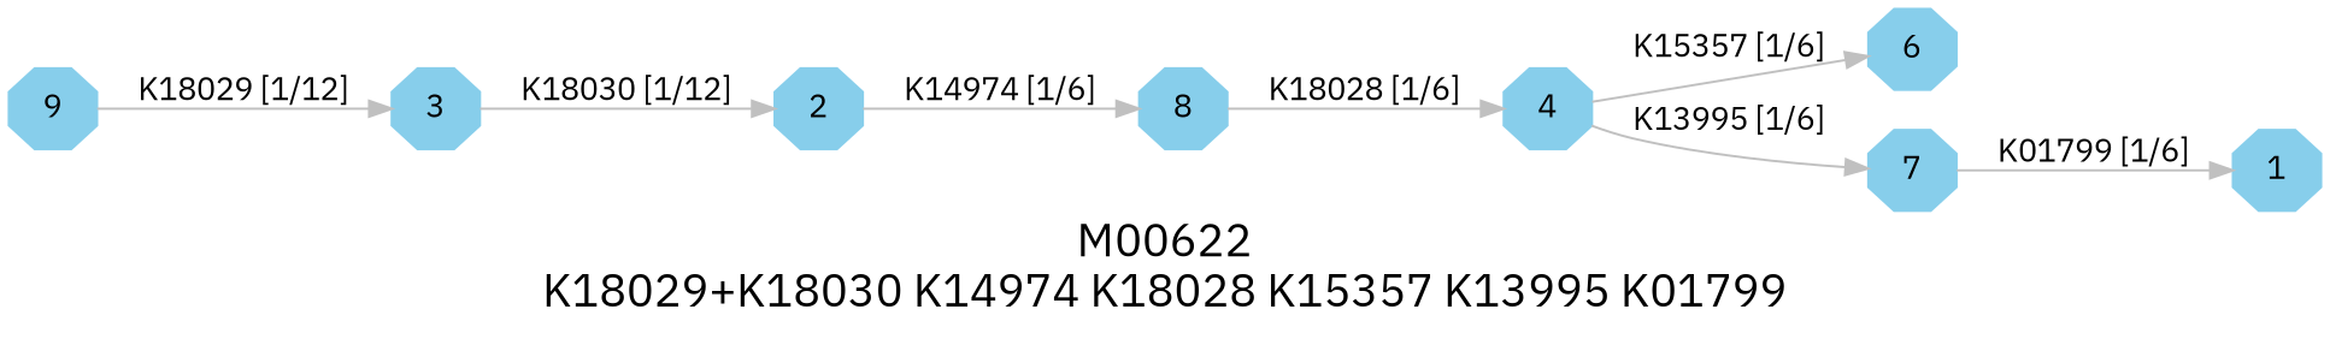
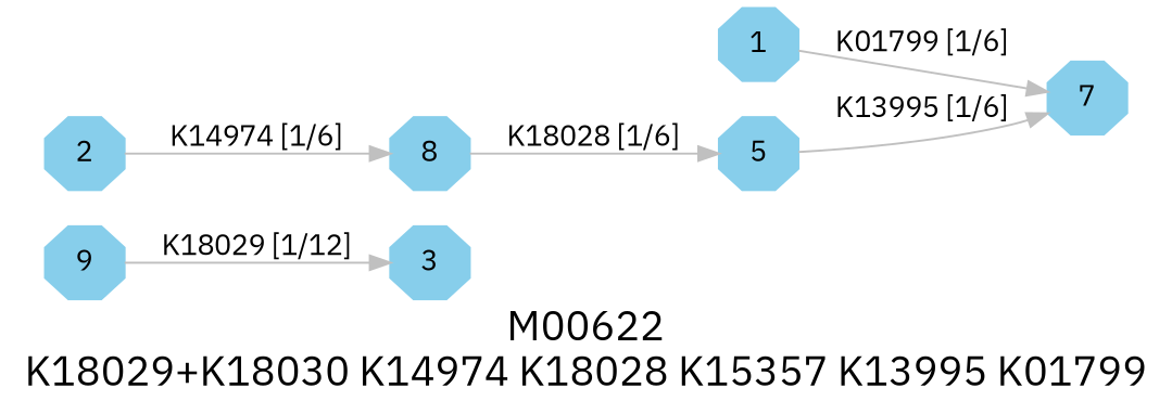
  digraph {
    fontname="IBM Plex Sans"
    fontsize=20
    label="M00622\nK18029+K18030 K14974 K18028 K15357 K13995 K01799"
    rankdir=LR
    node [color=skyblue fontname="IBM Plex Sans" shape=octagon style=filled]
    edge [color=grey fontname="IBM Plex Sans"]
    n1 [height=.3 label=9 width=.3]
    1 [height=.3 width=.3]
    2 [height=.3 width=.3]
    3 [height=.3 width=.3]
    n5 [height=.3 label=8 width=.3]
-   5 [height=.3 width=.3 label=4]
-   6 [height=.3 width=.3]
+   5 [height=.3 width=.3]
    7 [height=.3 width=.3]
    subgraph sub_1 {
      n1
      1
      2
      3
      n5
      5
-     6
      7
    }
    n1 -> 3 [label="K18029 [1/12]"]
    2 -> n5 [label="K14974 [1/6]"]
-   3 -> 2 [label="K18030 [1/12]"]
    n5 -> 5 [label="K18028 [1/6]"]
-   5 -> 6 [label="K15357 [1/6]"]
    5 -> 7 [label="K13995 [1/6]"]
-   7 -> 1 [label="K01799 [1/6]"]
+   1 -> 7 [label="K01799 [1/6]"]
  }
